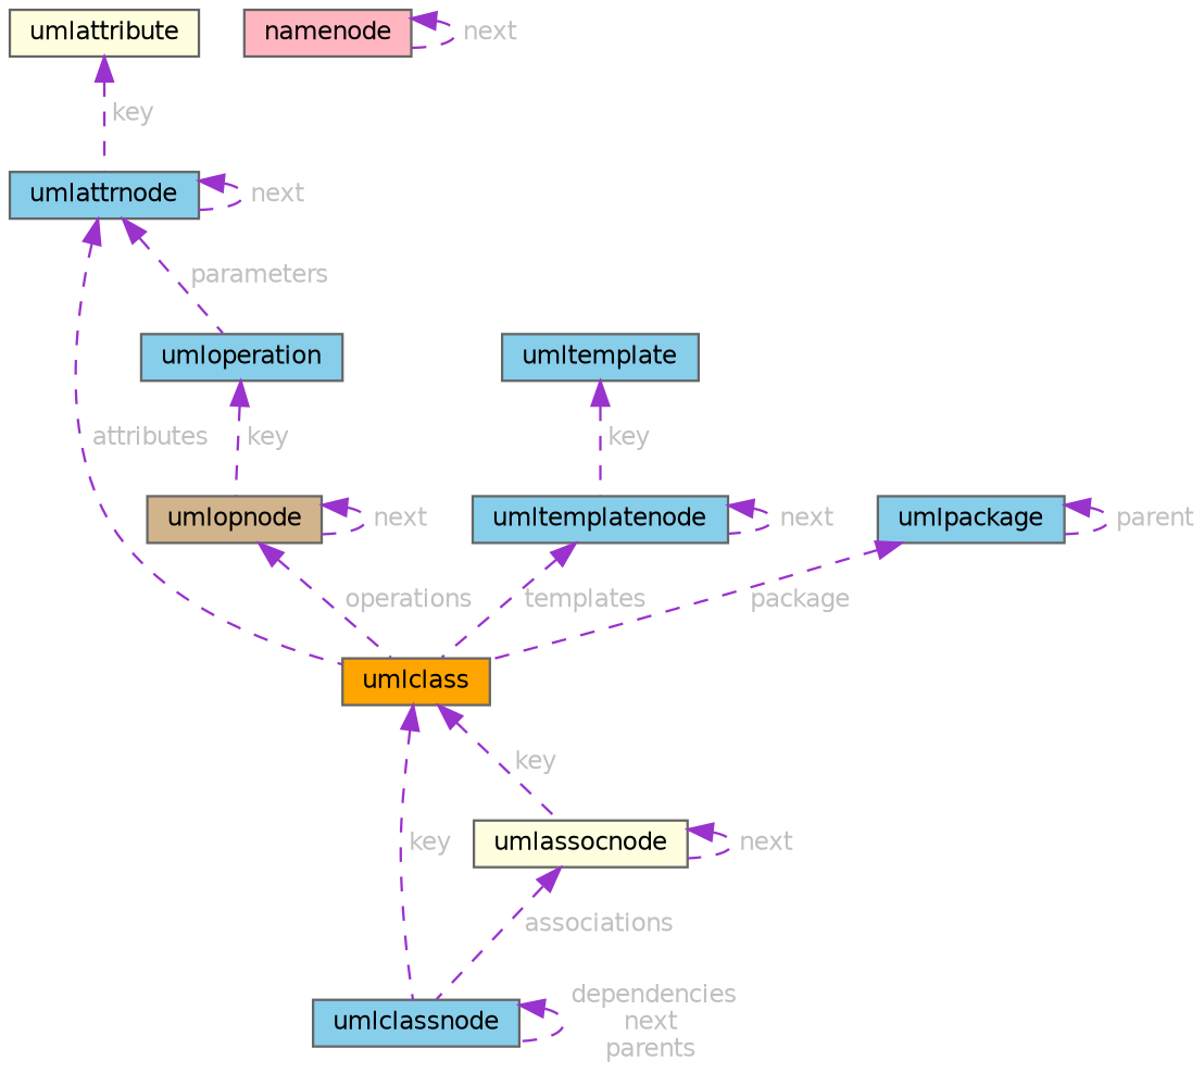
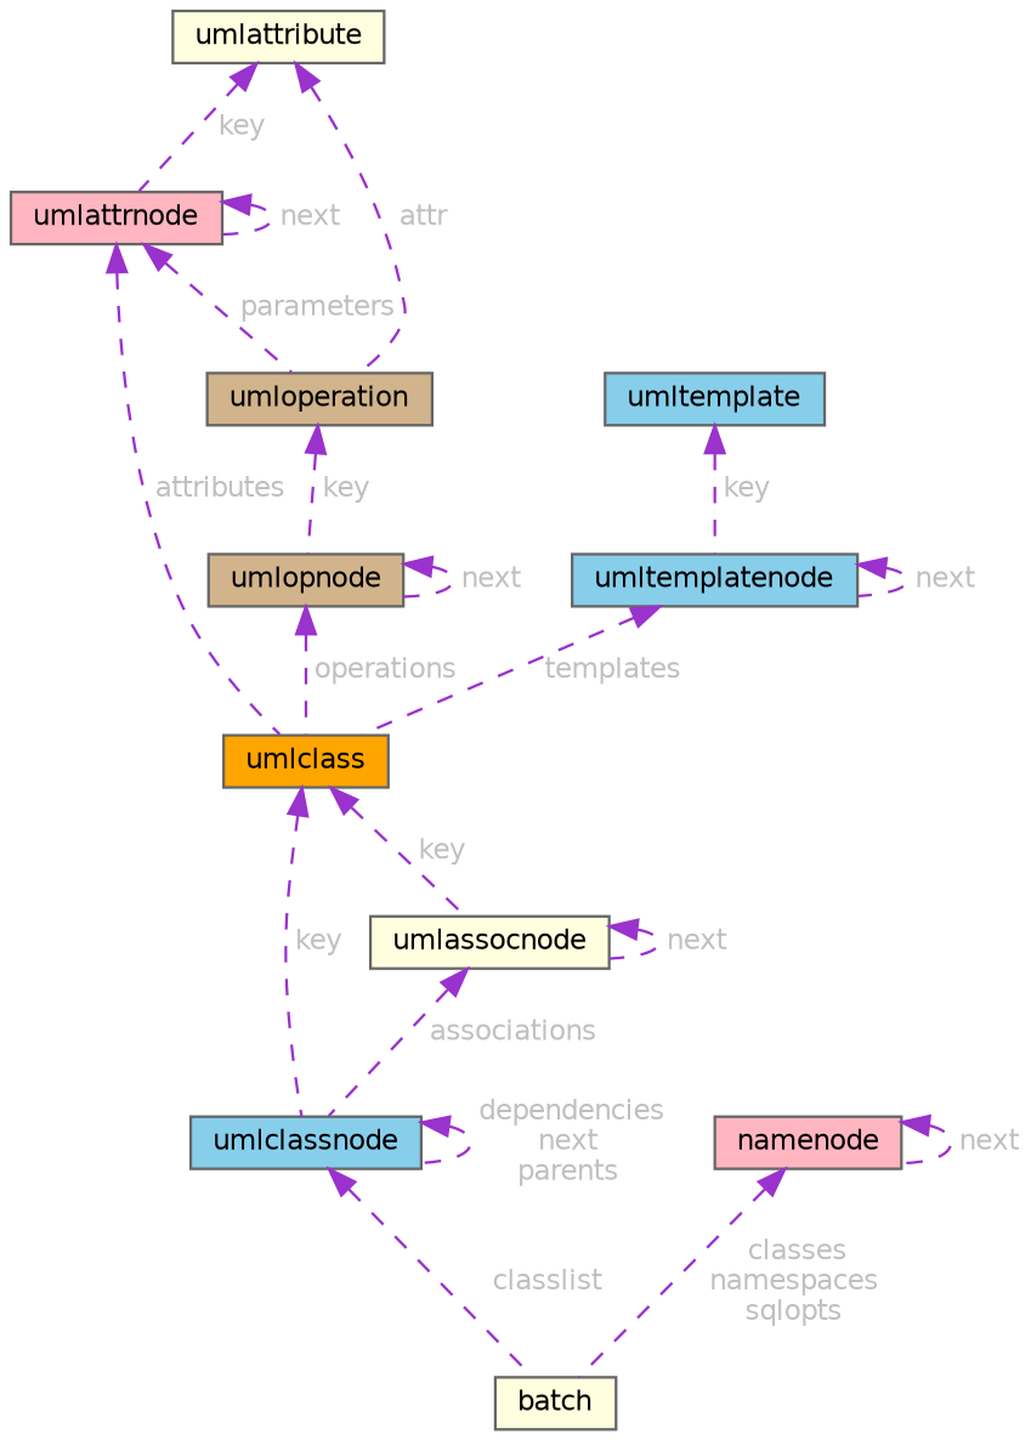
  digraph {
    node [color=gray40 fillcolor=skyblue fontname=Helvetica fontsize=10 shape=box style=filled]
    edge [color=darkorchid3 dir=back fontcolor=grey fontname=Helvetica fontsize=10 labelfontname=Helvetica labelfontsize=10 style=dashed]
+   n1 [fillcolor=lightyellow fontcolor=black height=0.2 label=batch width=0.4]
    n2 [height=0.2 label=umlclassnode width=0.4]
    n3 [fillcolor=orange height=0.2 label=umlclass width=0.4]
    n4 [fillcolor=lightyellow height=0.2 label=umlassocnode width=0.4]
-   n5 [height=0.2 label=umlattrnode width=0.4]
-   n6 [height=0.2 label=umloperation width=0.4]
+   n5 [fillcolor=lightpink height=0.2 label=umlattrnode width=0.4]
+   n6 [fillcolor=tan height=0.2 label=umloperation width=0.4]
    n7 [fillcolor=tan height=0.2 label=umlopnode width=0.4]
    n8 [fillcolor=lightyellow height=0.2 label=umlattribute width=0.4]
    n9 [height=0.2 label=umltemplatenode width=0.4]
    n10 [height=0.2 label=umltemplate width=0.4]
-   n11 [height=0.2 label=umlpackage width=0.4]
    n12 [fillcolor=lightpink height=0.2 label=namenode width=0.4]
+   n2 -> n1 [label=" classlist"]
    n2 -> n2 [label=" dependencies\nnext\nparents"]
    n3 -> n2 [label=" key"]
    n3 -> n4 [label=" key"]
    n4 -> n2 [label=" associations"]
    n4 -> n4 [label=" next"]
    n5 -> n3 [label=" attributes"]
    n5 -> n5 [label=" next"]
    n5 -> n6 [label=" parameters"]
    n6 -> n7 [label=" key"]
    n7 -> n3 [label=" operations"]
    n7 -> n7 [label=" next"]
    n8 -> n5 [label=" key"]
+   n8 -> n6 [label=" attr"]
    n9 -> n3 [label=" templates"]
    n9 -> n9 [label=" next"]
    n10 -> n9 [label=" key"]
-   n11 -> n3 [label=" package"]
-   n11 -> n11 [label=" parent"]
+   n12 -> n1 [label=" classes\nnamespaces\nsqlopts"]
    n12 -> n12 [label=" next"]
  }
